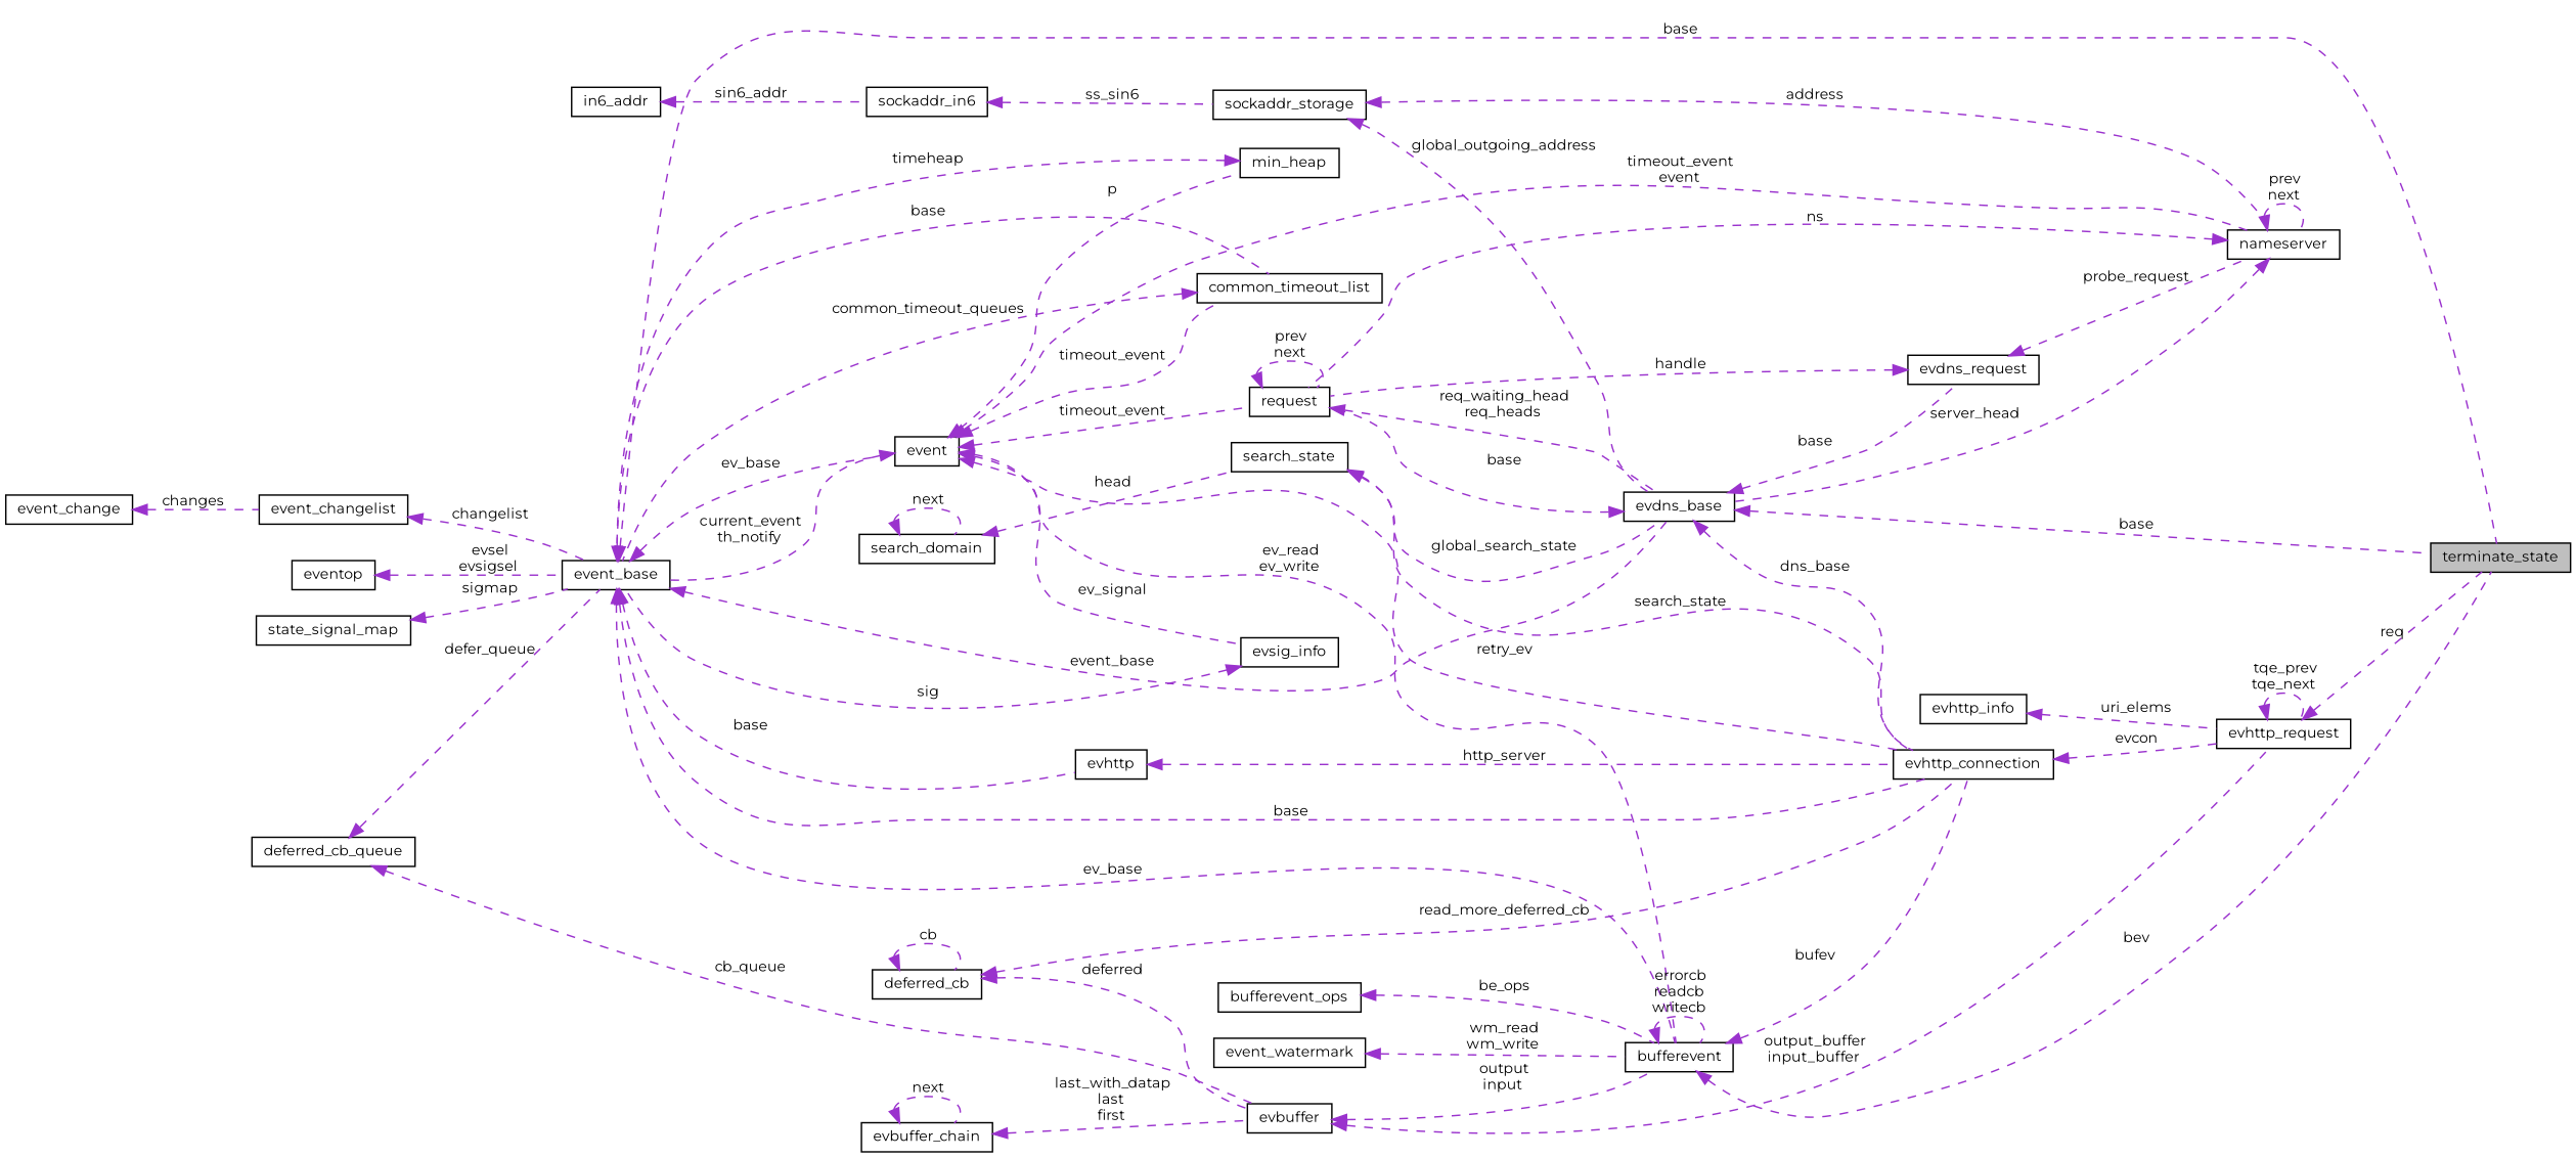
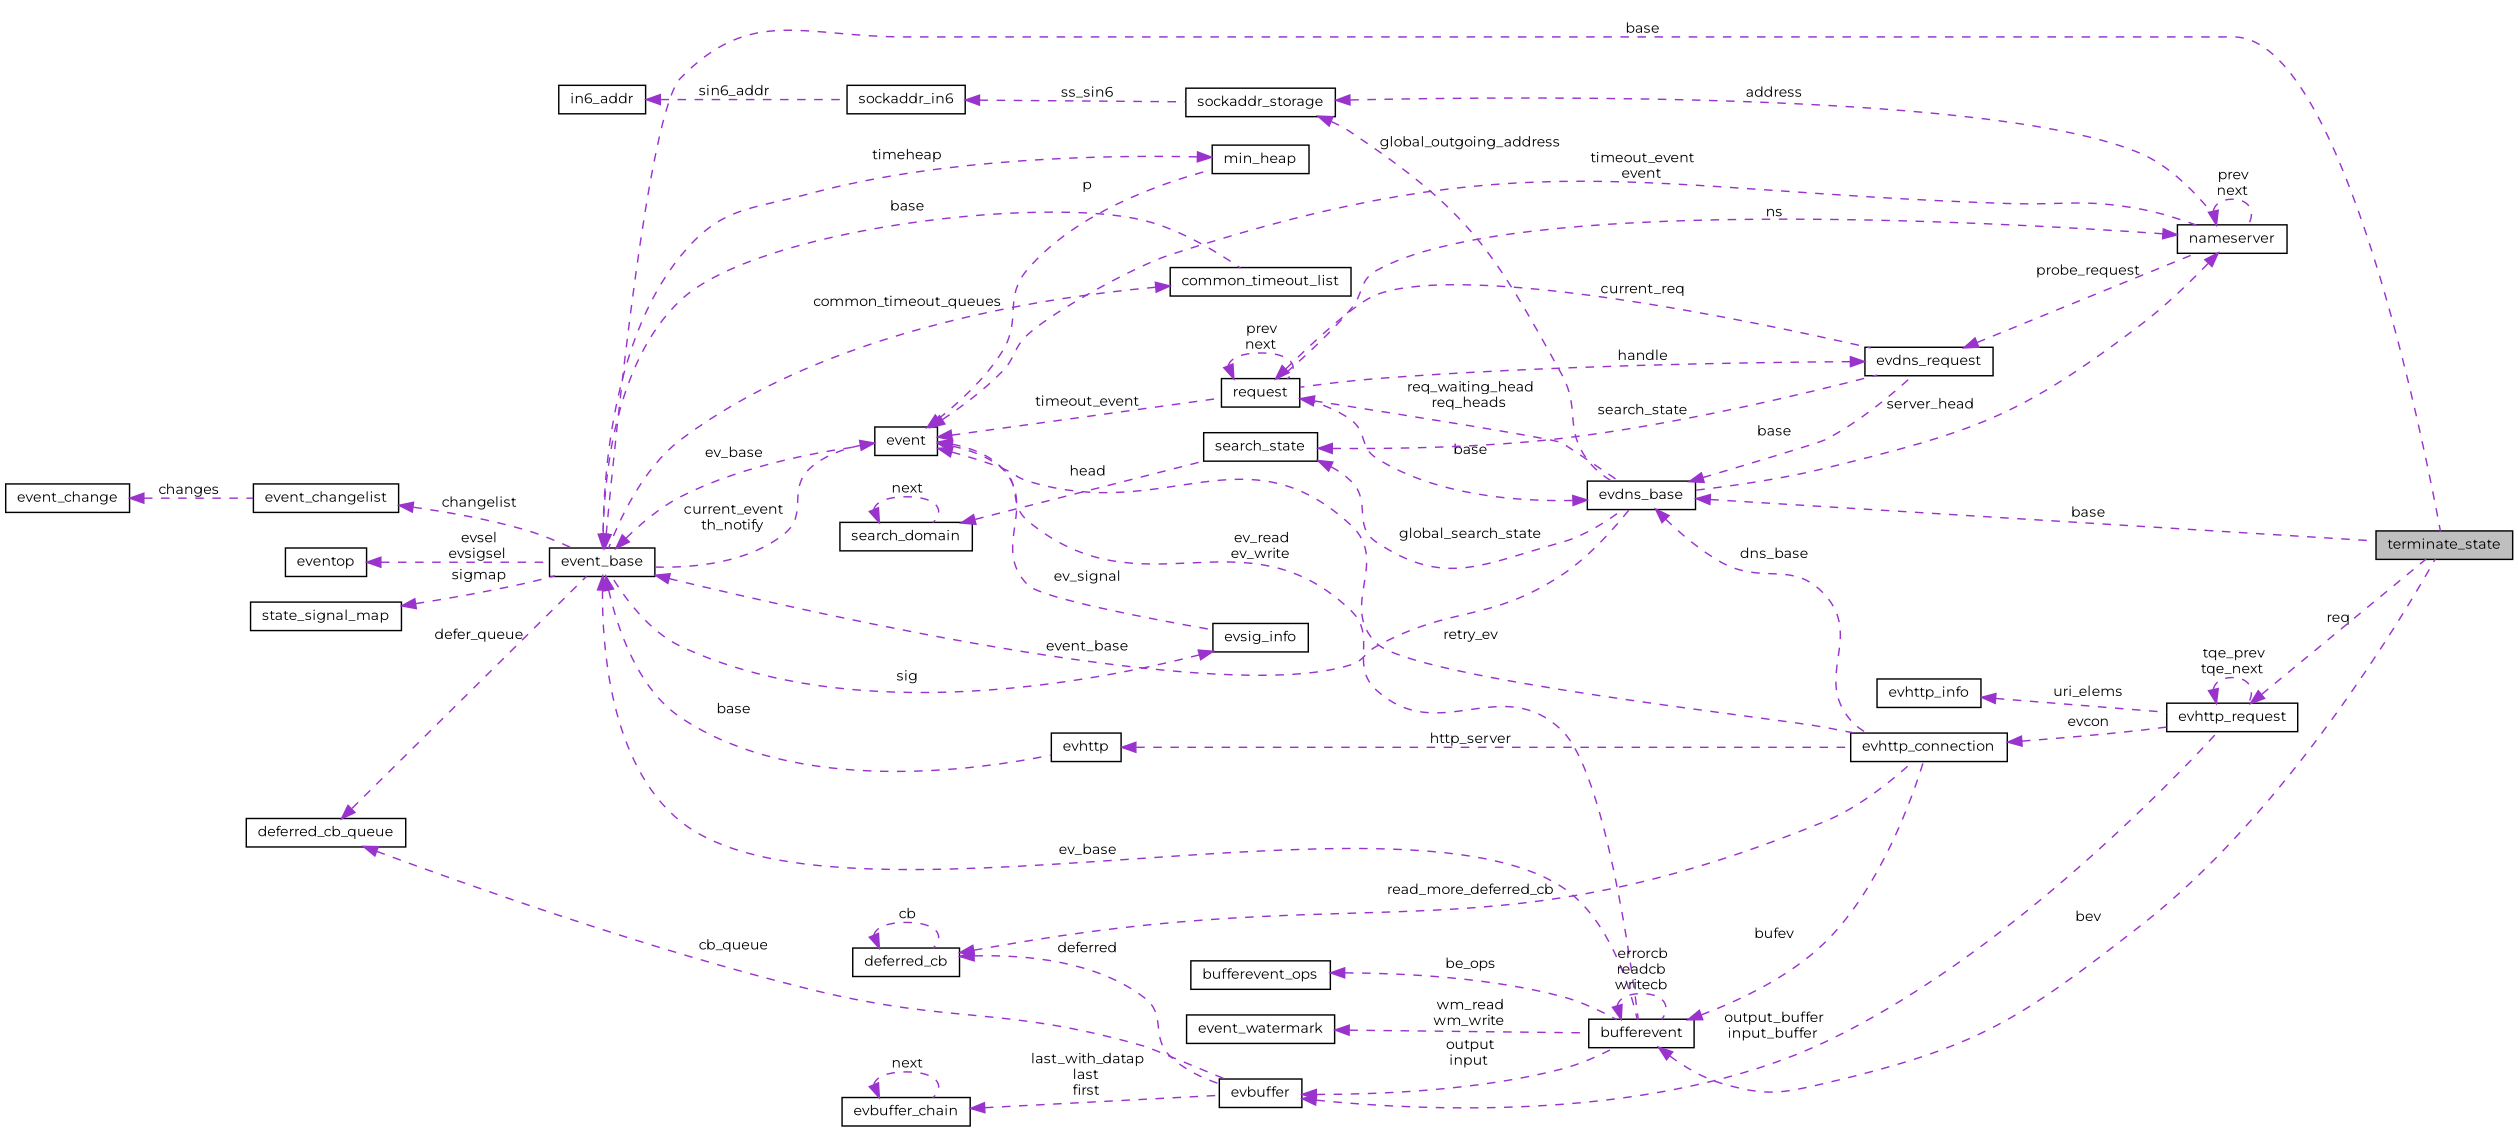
  digraph {
    fontname=Montserrat
    rankdir=LR
    node [color=black fillcolor=white fontname=Montserrat fontsize=10 shape=record style=filled]
    edge [color=darkorchid3 dir=back fontname=Montserrat fontsize=10 labelfontname=Helvetica labelfontsize=10 style=dashed]
    n1 [fillcolor=grey75 fontcolor=black height=0.2 label=terminate_state width=0.4]
    n2 [height=0.2 label=event_base width=0.4]
    n3 [height=0.2 label=event width=0.4]
    n4 [height=0.2 label=common_timeout_list width=0.4]
    n5 [height=0.2 label=bufferevent width=0.4]
    n6 [height=0.2 label=evhttp_connection width=0.4]
    n7 [height=0.2 label=evdns_base width=0.4]
    n8 [height=0.2 label=evhttp width=0.4]
    n9 [height=0.2 label=evsig_info width=0.4]
    n10 [height=0.2 label=min_heap width=0.4]
    n11 [height=0.2 label=nameserver width=0.4]
    n12 [height=0.2 label=request width=0.4]
    n13 [height=0.2 label=evhttp_request width=0.4]
    n14 [height=0.2 label=evdns_request width=0.4]
    n15 [height=0.2 label=eventop width=0.4]
    n16 [height=0.2 label=deferred_cb_queue width=0.4]
    n17 [height=0.2 label=evbuffer width=0.4]
    n18 [height=0.2 label=state_signal_map width=0.4]
    n19 [height=0.2 label=event_changelist width=0.4]
    n20 [height=0.2 label=event_change width=0.4]
    n21 [height=0.2 label=event_watermark width=0.4]
    n22 [height=0.2 label=evbuffer_chain width=0.4]
    n23 [height=0.2 label=deferred_cb width=0.4]
    n24 [height=0.2 label=bufferevent_ops width=0.4]
    n25 [height=0.2 label=sockaddr_storage width=0.4]
    n26 [height=0.2 label=sockaddr_in6 width=0.4]
    n27 [height=0.2 label=in6_addr width=0.4]
    n28 [height=0.2 label=search_state width=0.4]
    n29 [height=0.2 label=search_domain width=0.4]
    n30 [height=0.2 label=evhttp_info width=0.4]
    n2 -> n1 [label=" base"]
    n2 -> n3 [label=" ev_base"]
    n2 -> n4 [label=" base"]
    n2 -> n5 [label=" ev_base"]
-   n2 -> n6 [label=" base"]
    n2 -> n7 [label=" event_base"]
    n2 -> n8 [label=" base"]
    n3 -> n2 [label=" current_event\nth_notify"]
-   n3 -> n4 [label=" timeout_event"]
    n3 -> n5 [label=" ev_read\nev_write"]
    n3 -> n6 [label=" retry_ev"]
    n3 -> n9 [label=" ev_signal"]
    n3 -> n10 [label=" p"]
    n3 -> n11 [label=" timeout_event\nevent"]
    n3 -> n12 [label=" timeout_event"]
    n4 -> n2 [label=" common_timeout_queues"]
    n5 -> n1 [label=" bev"]
    n5 -> n5 [label=" errorcb\nreadcb\nwritecb"]
    n5 -> n6 [label=" bufev"]
    n6 -> n13 [label=" evcon"]
    n7 -> n1 [label=" base"]
    n7 -> n6 [label=" dns_base"]
    n7 -> n12 [label=" base"]
    n7 -> n14 [label=" base"]
    n8 -> n6 [label=" http_server"]
    n9 -> n2 [label=" sig"]
    n10 -> n2 [label=" timeheap"]
    n11 -> n7 [label=" server_head"]
    n11 -> n11 [label=" prev\nnext"]
    n11 -> n12 [label=" ns"]
    n12 -> n7 [label=" req_waiting_head\nreq_heads"]
    n12 -> n12 [label=" prev\nnext"]
+   n12 -> n14 [label=" current_req"]
    n13 -> n1 [label=" req"]
    n13 -> n13 [label=" tqe_prev\ntqe_next"]
    n14 -> n11 [label=" probe_request"]
    n14 -> n12 [label=" handle"]
    n15 -> n2 [label=" evsel\nevsigsel"]
    n16 -> n2 [label=" defer_queue"]
    n16 -> n17 [label=" cb_queue"]
    n17 -> n5 [label=" output\ninput"]
    n17 -> n13 [label=" output_buffer\ninput_buffer"]
    n18 -> n2 [label=" sigmap"]
    n19 -> n2 [label=" changelist"]
    n20 -> n19 [label=" changes"]
    n21 -> n5 [label=" wm_read\nwm_write"]
    n22 -> n17 [label=" last_with_datap\nlast\nfirst"]
    n22 -> n22 [label=" next"]
    n23 -> n6 [label=" read_more_deferred_cb"]
    n23 -> n17 [label=" deferred"]
    n23 -> n23 [label=" cb"]
    n24 -> n5 [label=" be_ops"]
    n25 -> n7 [label=" global_outgoing_address"]
    n25 -> n11 [label=" address"]
    n26 -> n25 [label=" ss_sin6"]
    n27 -> n26 [label=" sin6_addr"]
    n28 -> n7 [label=" global_search_state"]
-   n28 -> n6 [label=" search_state"]
+   n28 -> n14 [label=" search_state"]
    n29 -> n28 [label=" head"]
    n29 -> n29 [label=" next"]
    n30 -> n13 [label=" uri_elems"]
  }
